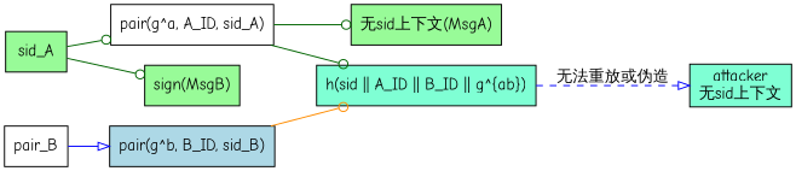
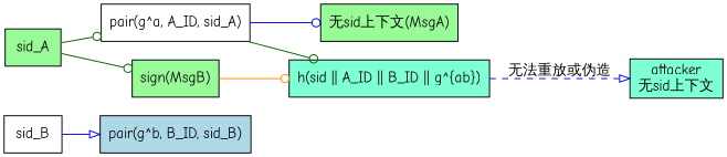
  digraph {
    fontname="Comic Neue"
    rankdir=LR
    node [fillcolor=palegreen fontname="Comic Neue" shape=box style=filled]
    edge [arrowhead=odot color=darkgreen fontname="Comic Neue"]
    n1 [label=sid_A]
    n2 [fillcolor=white label="pair(g^a, A_ID, sid_A)"]
    n3 [label="sign(MsgB)"]
    n4 [fillcolor=aquamarine label="h(sid || A_ID || B_ID || g^{ab})"]
    n5 [label="无sid上下文(MsgA)"]
-   n6 [fillcolor=white label=pair_B]
+   n6 [fillcolor=white label=sid_B]
    n7 [fillcolor=lightblue label="pair(g^b, B_ID, sid_B)"]
    n8 [fillcolor=aquamarine label="attacker\n无sid上下文"]
    n1 -> n2
    n1 -> n3
    n2 -> n4
-   n2 -> n5
+   n2 -> n5 [color=blue]
    n4 -> n8 [arrowhead=onormal color=blue label="无法重放或伪造" style=dashed]
    n6 -> n7 [arrowhead=onormal color=blue]
-   n7 -> n4 [color=darkorange]
+   n3 -> n4 [color=darkorange]
  }
